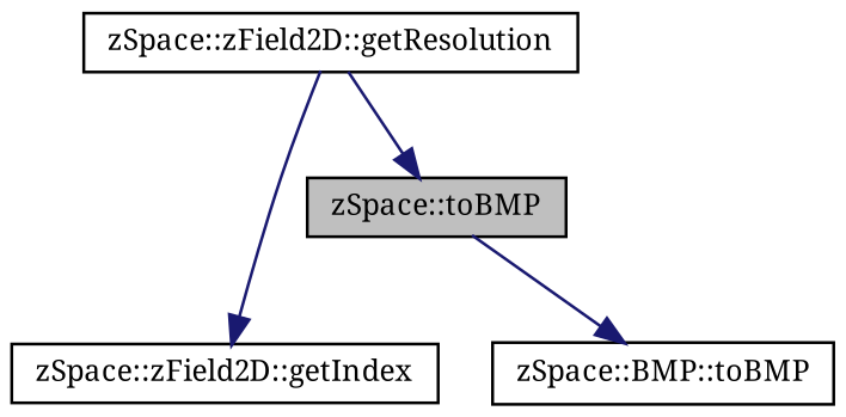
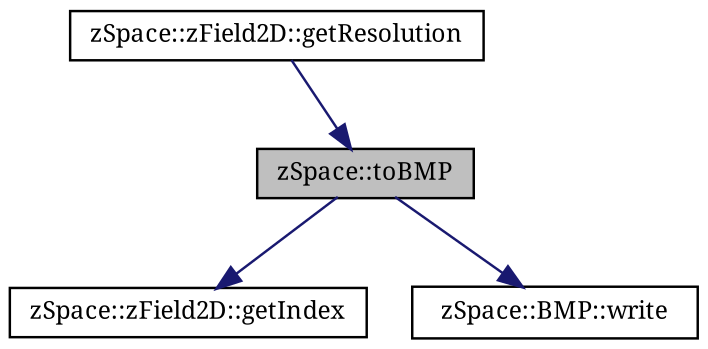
  digraph {
    fontname="Noto Serif"
    rankdir=TB
    node [color=black fillcolor=white fontname="Noto Serif" fontsize=10 shape=record style=filled]
    edge [color=midnightblue fontname="Noto Serif" fontsize=10 labelfontname=Helvetica labelfontsize=10 style=solid]
    n1 [fillcolor=grey75 fontcolor=black height=0.2 label="zSpace::toBMP" width=0.4]
    n2 [height=0.2 label="zSpace::zField2D::getIndex" width=0.4]
-   n3 [height=0.2 label="zSpace::BMP::toBMP" width=0.4]
+   n3 [height=0.2 label="zSpace::BMP::write" width=0.4]
    n4 [height=0.2 label="zSpace::zField2D::getResolution" width=0.4]
-   n4 -> n2
+   n1 -> n2
    n1 -> n3
    n4 -> n1
  }
